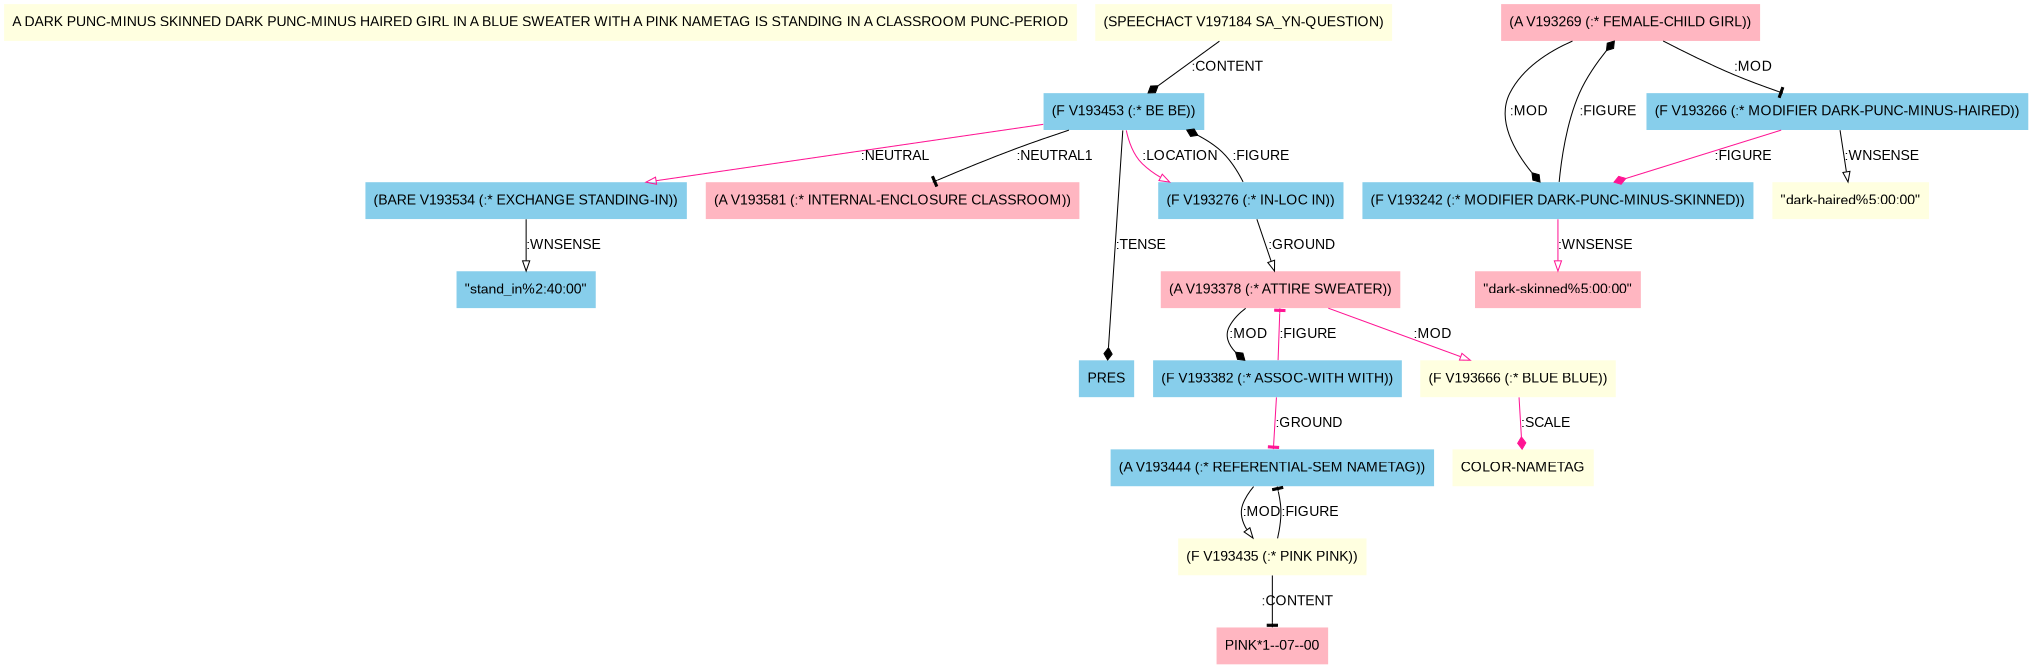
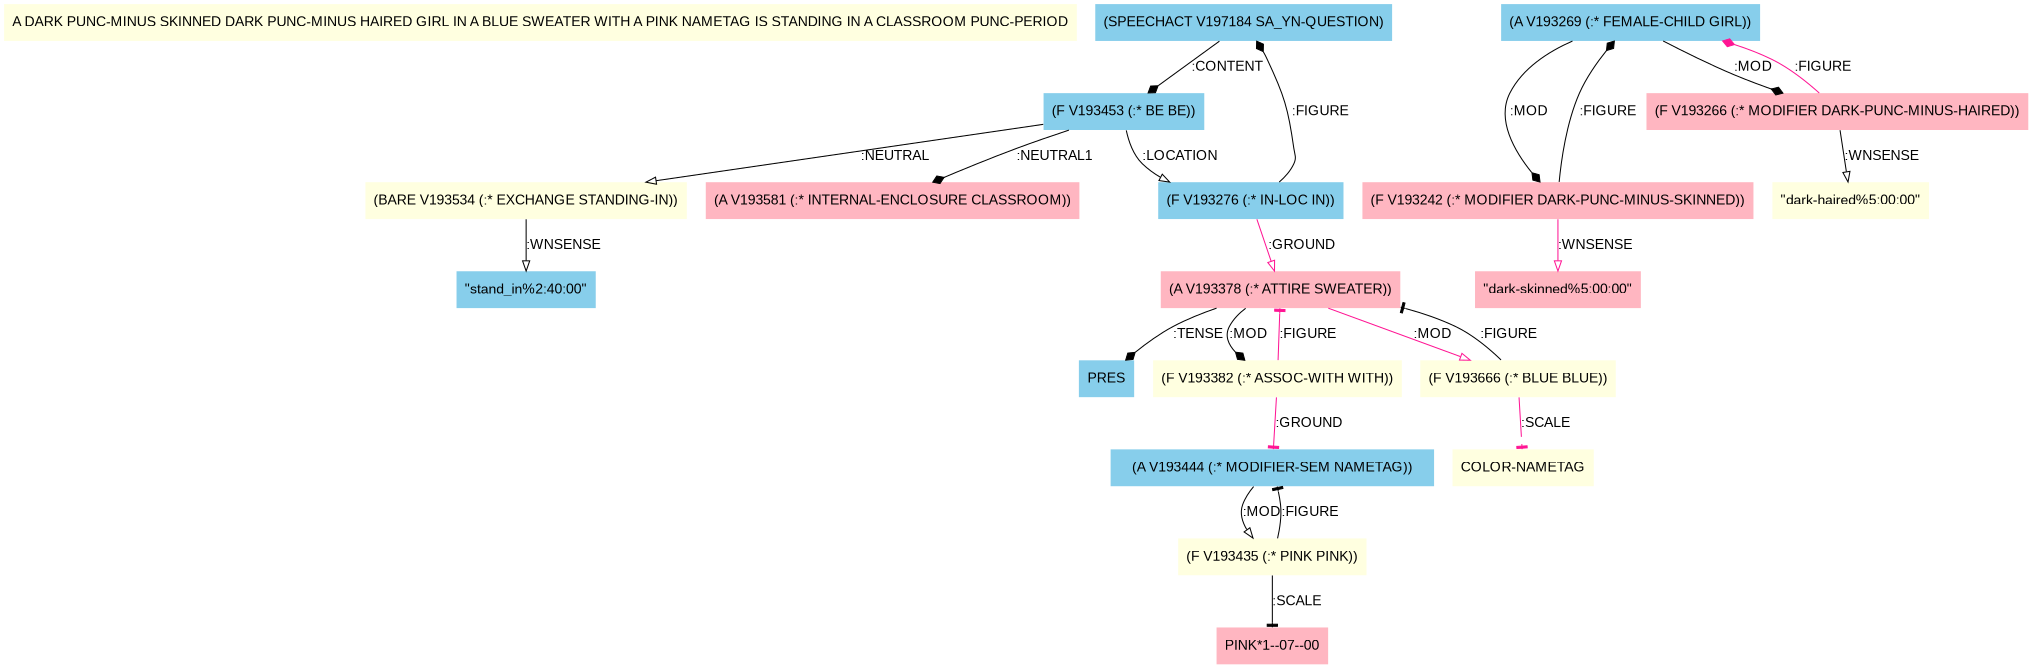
  digraph {
    fontname="Liberation Sans"
    node [fillcolor=skyblue fontname="Liberation Sans" shape=none style=filled]
    edge [arrowhead=diamond color=black fontname="Liberation Sans"]
    "A DARK PUNC-MINUS SKINNED DARK PUNC-MINUS HAIRED GIRL IN A BLUE SWEATER WITH A PINK NAMETAG IS STANDING IN A CLASSROOM PUNC-PERIOD" [fillcolor=lightyellow]
-   n2 [fillcolor=lightyellow label="(SPEECHACT V197184 SA_YN-QUESTION)"]
+   n2 [label="(SPEECHACT V197184 SA_YN-QUESTION)"]
    n3 [label="(F V193453 (:* BE BE))"]
-   n4 [label="(BARE V193534 (:* EXCHANGE STANDING-IN))"]
+   n4 [fillcolor=lightyellow label="(BARE V193534 (:* EXCHANGE STANDING-IN))"]
    n5 [fillcolor=lightpink label="(A V193581 (:* INTERNAL-ENCLOSURE CLASSROOM))"]
    n6 [label="(F V193276 (:* IN-LOC IN))"]
    n7 [label=PRES]
    n8 [label="\"stand_in%2:40:00\""]
    n9 [fillcolor=lightpink label="(A V193378 (:* ATTIRE SWEATER))"]
-   n10 [label="(F V193382 (:* ASSOC-WITH WITH))"]
+   n10 [fillcolor=lightyellow label="(F V193382 (:* ASSOC-WITH WITH))"]
    n11 [fillcolor=lightyellow label="(F V193666 (:* BLUE BLUE))"]
-   n12 [label="(A V193444 (:* REFERENTIAL-SEM NAMETAG))"]
+   n12 [label="(A V193444 (:* MODIFIER-SEM NAMETAG))"]
    n13 [fillcolor=lightyellow label="COLOR-NAMETAG"]
    n14 [fillcolor=lightyellow label="(F V193435 (:* PINK PINK))"]
    n15 [fillcolor=lightpink label="PINK*1--07--00"]
-   n16 [fillcolor=lightpink label="(A V193269 (:* FEMALE-CHILD GIRL))"]
-   n17 [label="(F V193242 (:* MODIFIER DARK-PUNC-MINUS-SKINNED))"]
-   n18 [label="(F V193266 (:* MODIFIER DARK-PUNC-MINUS-HAIRED))"]
+   n16 [label="(A V193269 (:* FEMALE-CHILD GIRL))"]
+   n17 [fillcolor=lightpink label="(F V193242 (:* MODIFIER DARK-PUNC-MINUS-SKINNED))"]
+   n18 [fillcolor=lightpink label="(F V193266 (:* MODIFIER DARK-PUNC-MINUS-HAIRED))"]
    n19 [fillcolor=lightpink label="\"dark-skinned%5:00:00\""]
    n20 [fillcolor=lightyellow label="\"dark-haired%5:00:00\""]
    n2 -> n3 [label=":CONTENT"]
-   n3 -> n4 [arrowhead=onormal color=deeppink label=":NEUTRAL"]
-   n3 -> n5 [arrowhead=tee label=":NEUTRAL1"]
-   n3 -> n6 [arrowhead=onormal color=deeppink label=":LOCATION"]
-   n3 -> n7 [label=":TENSE"]
+   n3 -> n4 [arrowhead=onormal label=":NEUTRAL"]
+   n3 -> n5 [label=":NEUTRAL1"]
+   n3 -> n6 [arrowhead=onormal label=":LOCATION"]
+   n9 -> n7 [label=":TENSE"]
    n4 -> n8 [arrowhead=onormal label=":WNSENSE"]
-   n6 -> n3 [label=":FIGURE"]
-   n6 -> n9 [arrowhead=onormal label=":GROUND"]
+   n6 -> n2 [label=":FIGURE"]
+   n6 -> n9 [arrowhead=onormal color=deeppink label=":GROUND"]
    n9 -> n10 [label=":MOD"]
    n9 -> n11 [arrowhead=onormal color=deeppink label=":MOD"]
    n10 -> n9 [arrowhead=tee color=deeppink label=":FIGURE"]
    n10 -> n12 [arrowhead=tee color=deeppink label=":GROUND"]
-   n11 -> n13 [color=deeppink label=":SCALE"]
+   n11 -> n9 [arrowhead=tee label=":FIGURE"]
+   n11 -> n13 [arrowhead=tee color=deeppink label=":SCALE"]
    n12 -> n14 [arrowhead=onormal label=":MOD"]
    n14 -> n12 [arrowhead=tee label=":FIGURE"]
-   n14 -> n15 [arrowhead=tee label=":CONTENT"]
+   n14 -> n15 [arrowhead=tee label=":SCALE"]
    n16 -> n17 [label=":MOD"]
-   n16 -> n18 [arrowhead=tee label=":MOD"]
+   n16 -> n18 [label=":MOD"]
    n17 -> n16 [label=":FIGURE"]
    n17 -> n19 [arrowhead=onormal color=deeppink label=":WNSENSE"]
-   n18 -> n17 [color=deeppink label=":FIGURE"]
+   n18 -> n16 [color=deeppink label=":FIGURE"]
    n18 -> n20 [arrowhead=onormal label=":WNSENSE"]
  }
